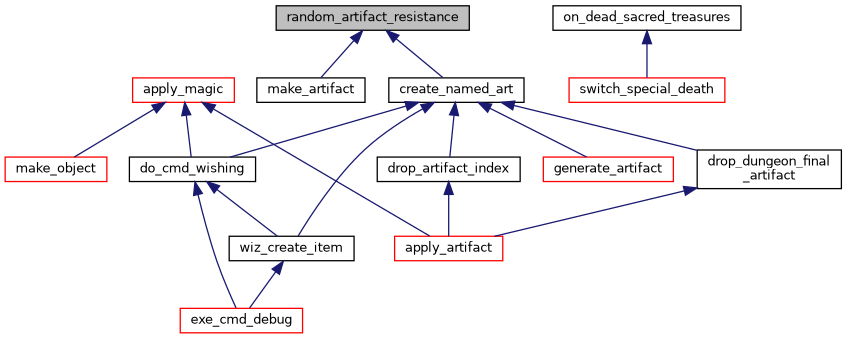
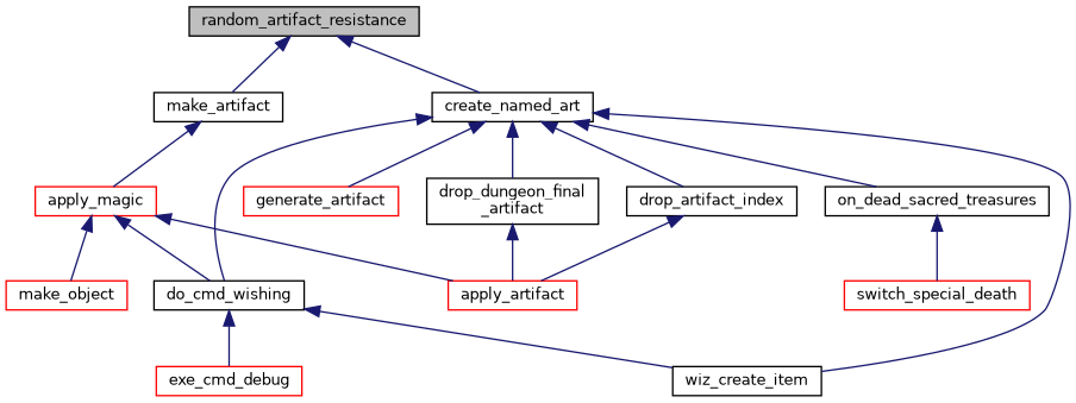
  digraph {
    rankdir=TB
    node [color=black fillcolor=white fontname=Helvetica fontsize=10 shape=record style=filled]
    edge [color=midnightblue dir=back fontname=Helvetica fontsize=10 labelfontname=Helvetica labelfontsize=10 style=solid]
    n1 [fillcolor=grey75 fontcolor=black height=0.2 label=random_artifact_resistance width=0.4]
    n2 [height=0.2 label=create_named_art width=0.4]
    n3 [height=0.2 label=make_artifact width=0.4]
    n4 [height=0.2 label=do_cmd_wishing width=0.4]
    n5 [height=0.2 label=drop_artifact_index width=0.4]
    n6 [height=0.2 label="drop_dungeon_final\l_artifact" width=0.4]
    n7 [color=red height=0.2 label=generate_artifact width=0.4]
    n8 [height=0.2 label=on_dead_sacred_treasures width=0.4]
    n9 [height=0.2 label=wiz_create_item width=0.4]
    n10 [color=red height=0.2 label=apply_magic width=0.4]
    n11 [color=red height=0.2 label=exe_cmd_debug width=0.4]
    n12 [color=red height=0.2 label=apply_artifact width=0.4]
    n13 [color=red height=0.2 label=switch_special_death width=0.4]
    n14 [color=red height=0.2 label=make_object width=0.4]
    n1 -> n2
    n1 -> n3
    n2 -> n4
    n2 -> n5
    n2 -> n6
    n2 -> n7
+   n2 -> n8
    n2 -> n9
+   n3 -> n10
    n4 -> n9
    n4 -> n11
    n5 -> n12
    n6 -> n12
    n8 -> n13
-   n9 -> n11
    n10 -> n4
    n10 -> n12
    n10 -> n14
  }
